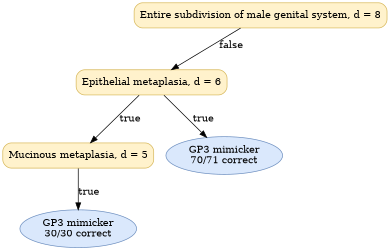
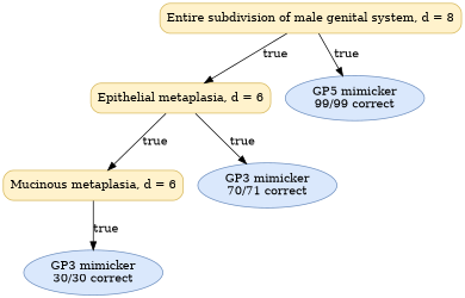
  digraph {
    fontname="Times-Roman"
    node [color="#D6B656" fillcolor="#FFF2CC" fontname="Times-Roman" shape=box style="rounded,filled"]
    n1 [label="Entire subdivision of male genital system, d = 8"]
    n2 [label="Epithelial metaplasia, d = 6"]
-   n4 [label="Mucinous metaplasia, d = 5"]
+   n3 [color="#6C8EBF" fillcolor="#DAE8FC" label=<GP5 mimicker<br/>99/99 correct> shape=ellipse]
+   n4 [label="Mucinous metaplasia, d = 6"]
    n5 [color="#6C8EBF" fillcolor="#DAE8FC" label=<GP3 mimicker<br/>70/71 correct> shape=ellipse]
    n6 [color="#6C8EBF" fillcolor="#DAE8FC" label=<GP3 mimicker<br/>30/30 correct> shape=ellipse]
-   n1 -> n2 [label=false]
+   n1 -> n2 [label=true]
+   n1 -> n3 [label=true]
    n2 -> n4 [label=true]
    n2 -> n5 [label=true]
    n4 -> n6 [label=true]
  }
